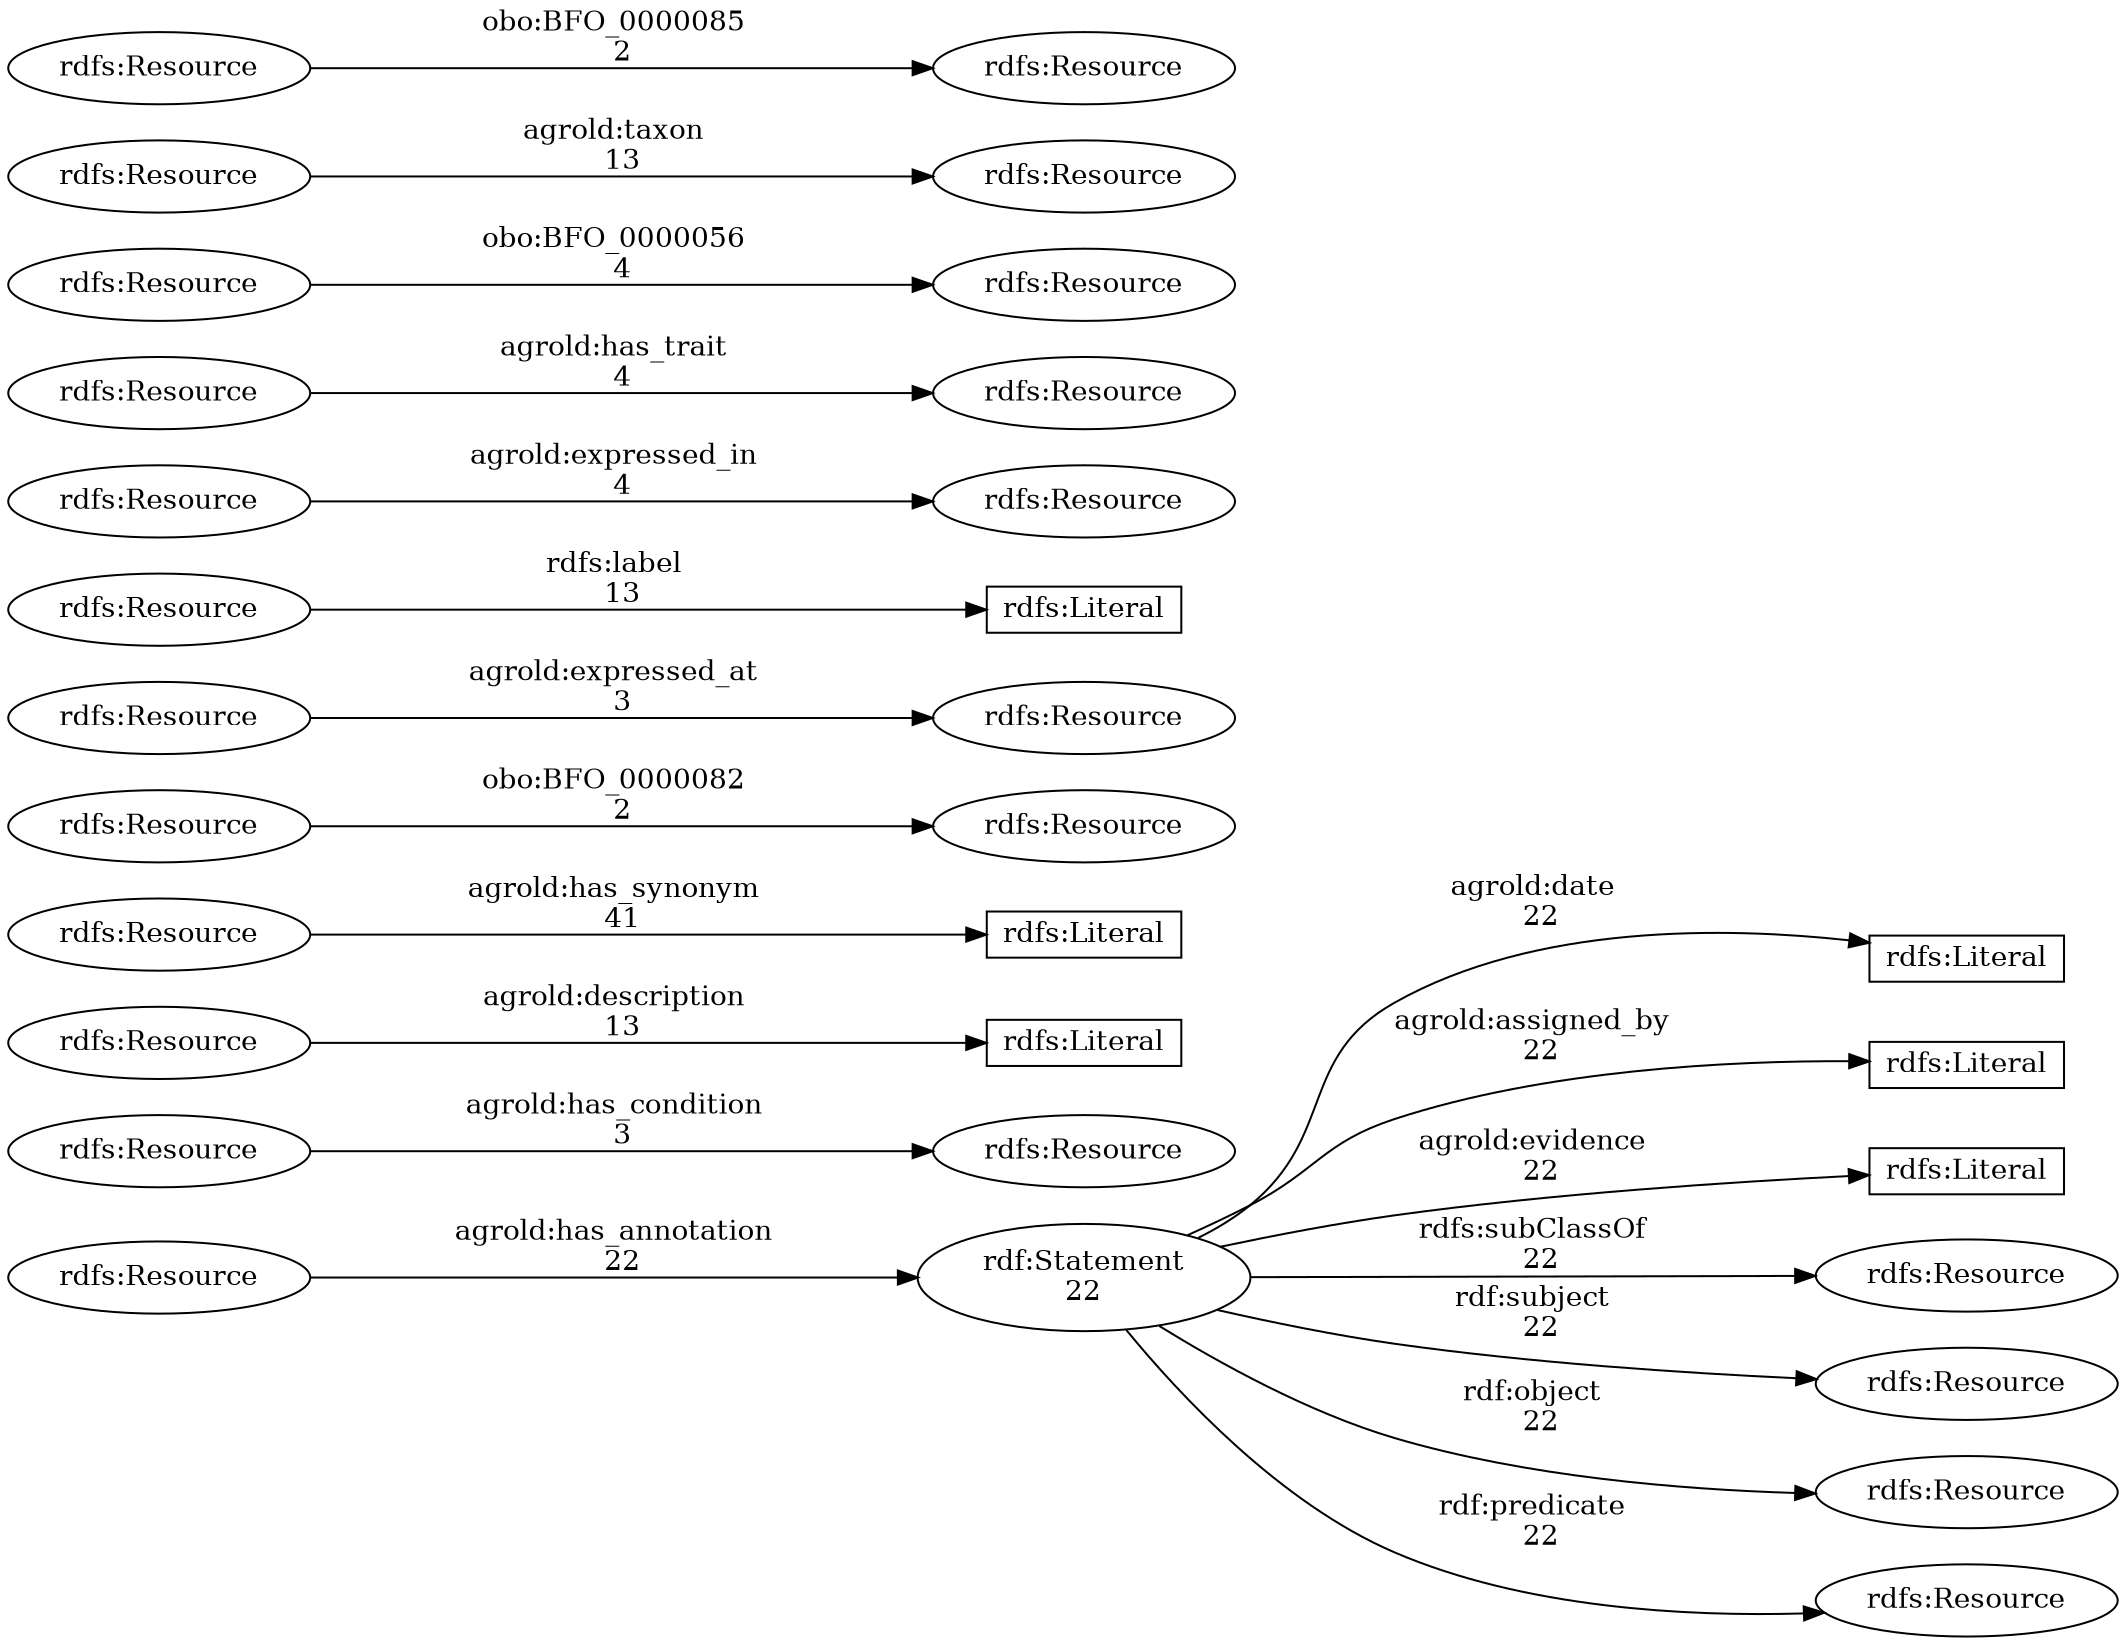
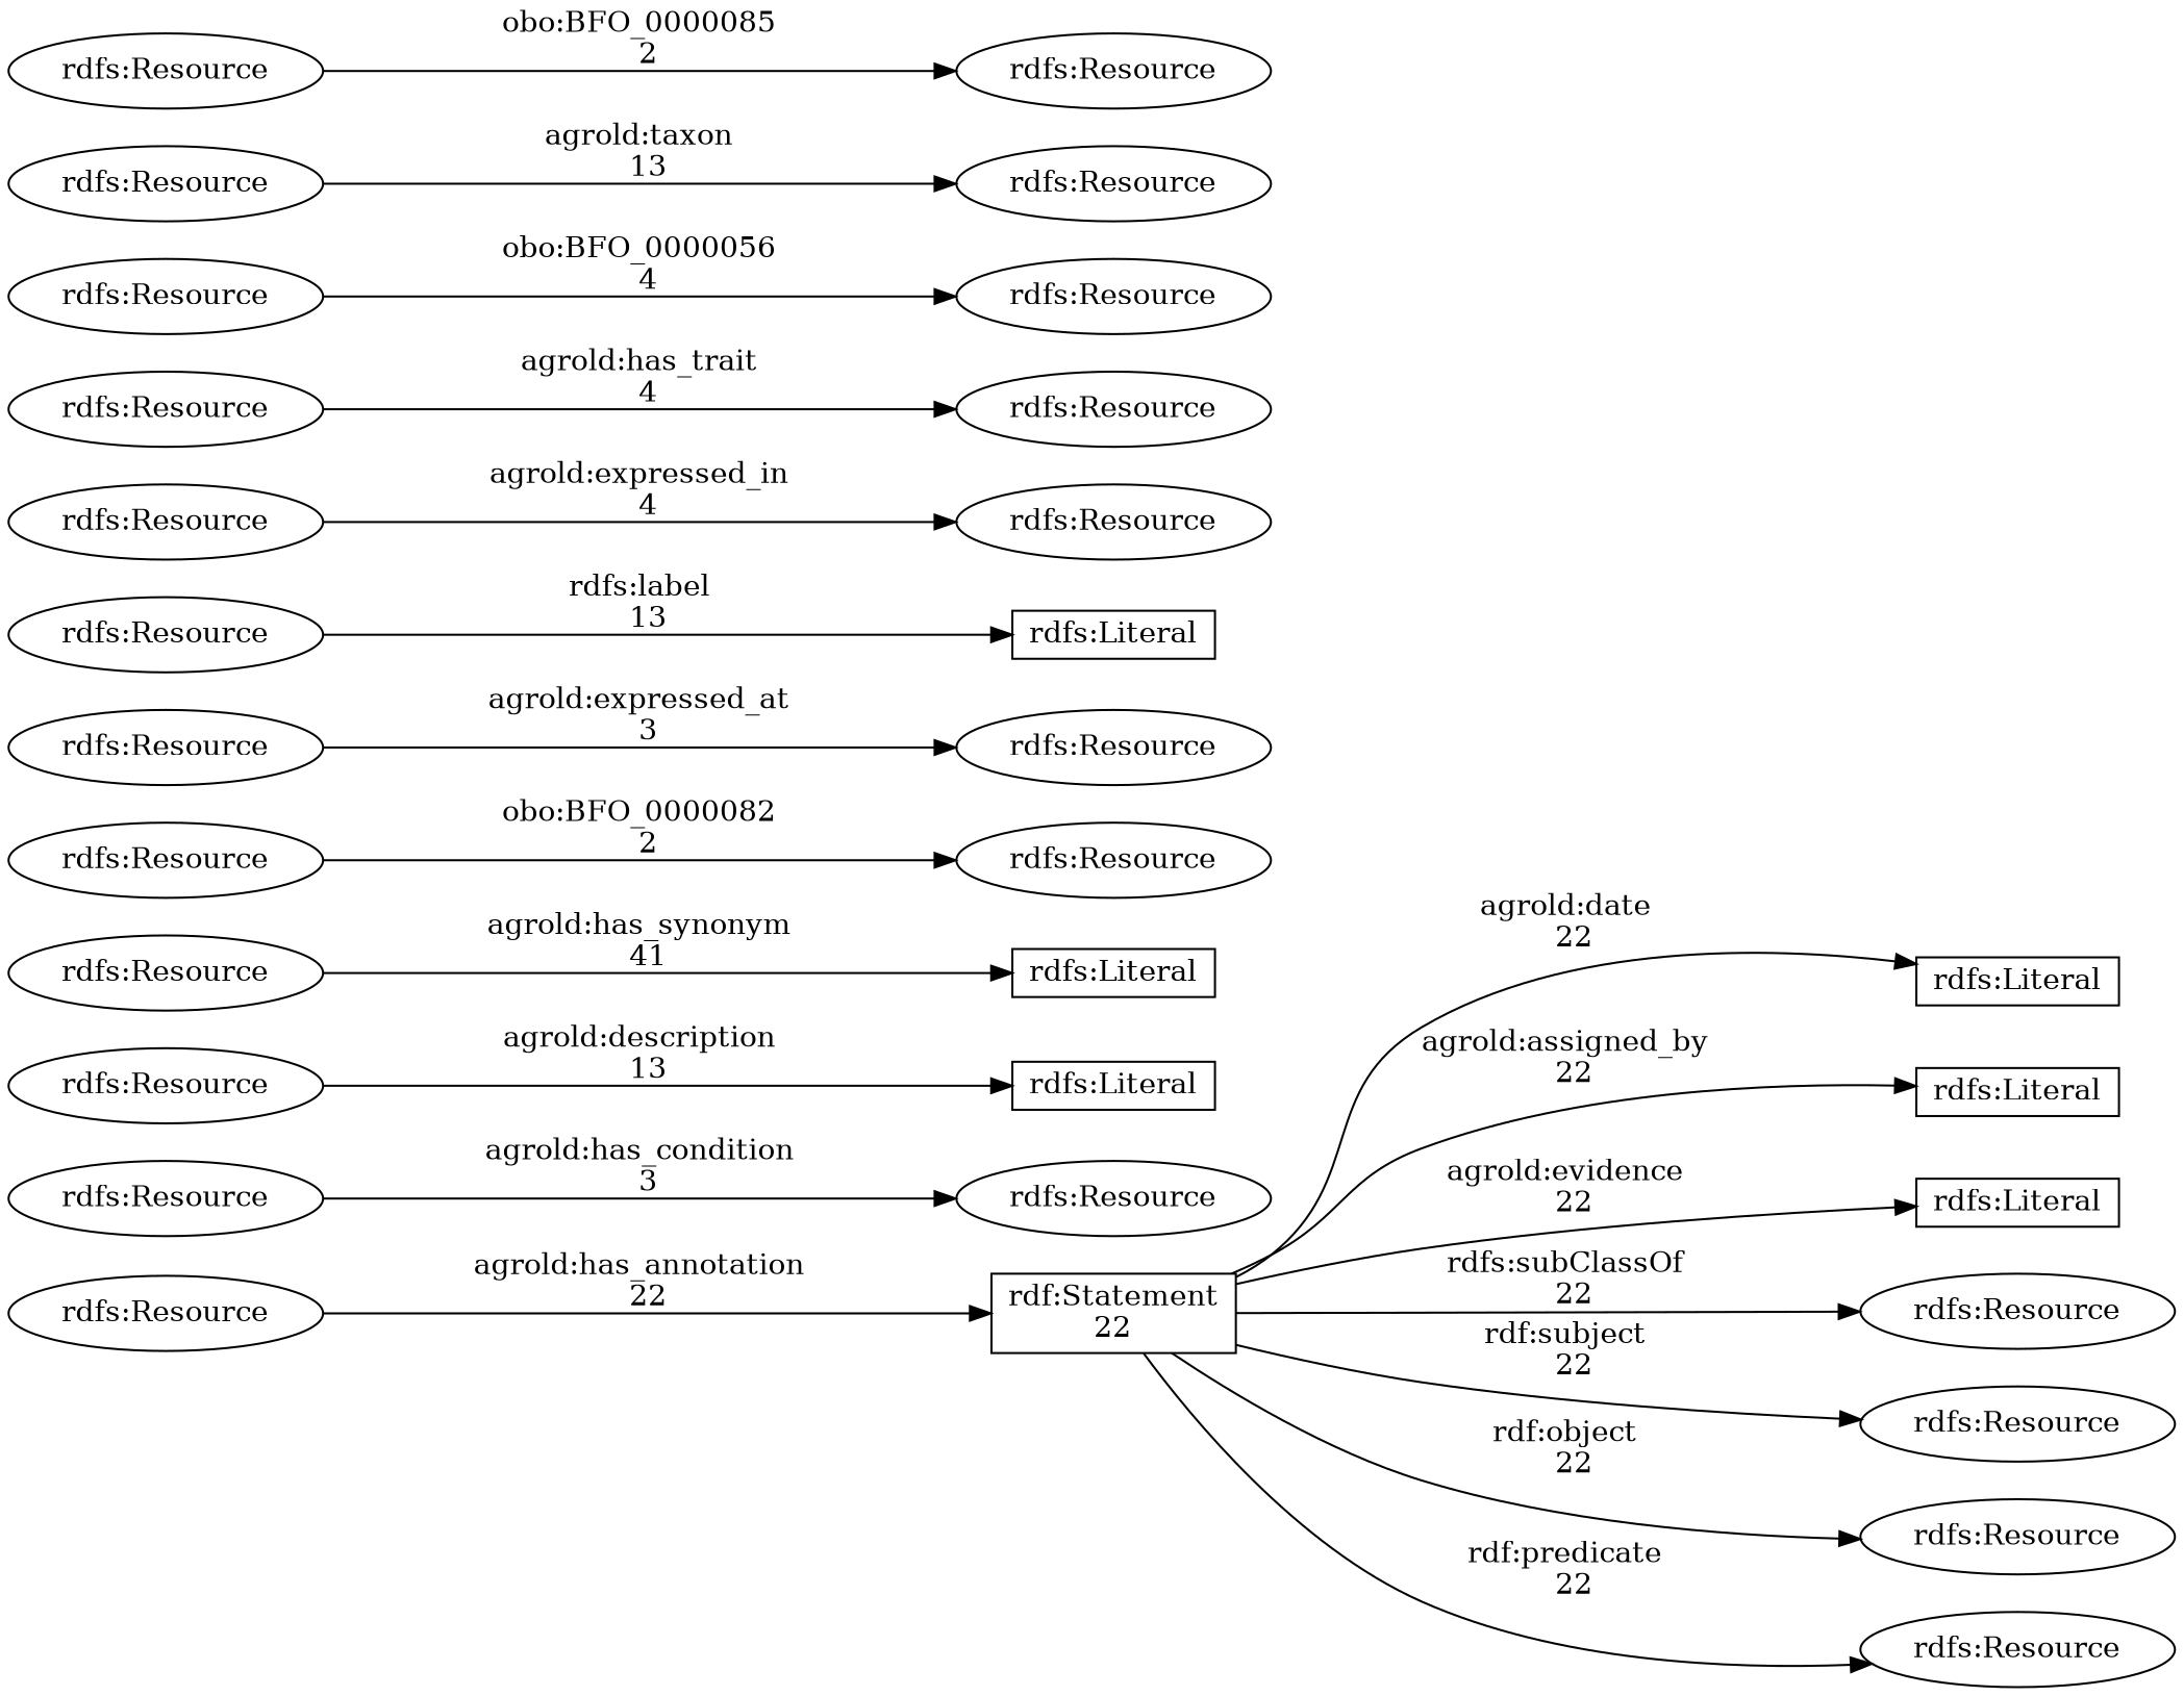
  digraph {
    rankdir=LR
    ranksep=2
-   n1 [label="rdf:Statement\n22"]
+   n1 [label="rdf:Statement\n22" shape=box]
    n2 [height=0.3 label="rdfs:Literal" shape=box]
    n3 [height=0.3 label="rdfs:Literal" shape=box]
    n4 [height=0.3 label="rdfs:Literal" shape=box]
    n5 [label="rdfs:Resource"]
    n6 [label="rdfs:Resource"]
    n7 [label="rdfs:Resource"]
    n8 [label="rdfs:Resource"]
    n9 [label="rdfs:Resource"]
    n10 [label="rdfs:Resource"]
    n11 [label="rdfs:Resource"]
    n12 [height=0.3 label="rdfs:Literal" shape=box]
    n13 [label="rdfs:Resource"]
    n14 [height=0.3 label="rdfs:Literal" shape=box]
    n15 [label="rdfs:Resource"]
    n16 [label="rdfs:Resource"]
    n17 [label="rdfs:Resource"]
    n18 [label="rdfs:Resource"]
    n19 [label="rdfs:Resource"]
    n20 [height=0.3 label="rdfs:Literal" shape=box]
    n21 [label="rdfs:Resource"]
    n22 [label="rdfs:Resource"]
    n23 [label="rdfs:Resource"]
    n24 [label="rdfs:Resource"]
    n25 [label="rdfs:Resource"]
    n26 [label="rdfs:Resource"]
    n27 [label="rdfs:Resource"]
    n28 [label="rdfs:Resource"]
    n29 [label="rdfs:Resource"]
    n30 [label="rdfs:Resource"]
    n31 [label="rdfs:Resource"]
    n1 -> n2 [label="agrold:date\n  22"]
    n1 -> n3 [label="agrold:assigned_by\n  22"]
    n1 -> n4 [label="agrold:evidence\n  22"]
    n1 -> n5 [label="rdfs:subClassOf\n  22"]
    n1 -> n6 [label="rdf:subject\n  22"]
    n1 -> n7 [label="rdf:object\n  22"]
    n1 -> n8 [label="rdf:predicate\n  22"]
    n9 -> n10 [label="agrold:has_condition\n  3"]
    n11 -> n12 [label="agrold:description\n  13"]
    n13 -> n14 [label="agrold:has_synonym\n  41"]
    n15 -> n16 [label="obo:BFO_0000082\n  2"]
    n17 -> n18 [label="agrold:expressed_at\n  3"]
    n19 -> n20 [label="rdfs:label\n  13"]
    n21 -> n22 [label="agrold:expressed_in\n  4"]
    n23 -> n24 [label="agrold:has_trait\n  4"]
    n25 -> n26 [label="obo:BFO_0000056\n  4"]
    n27 -> n28 [label="agrold:taxon\n  13"]
    n29 -> n30 [label="obo:BFO_0000085\n  2"]
    n31 -> n1 [label="agrold:has_annotation\n  22"]
  }
